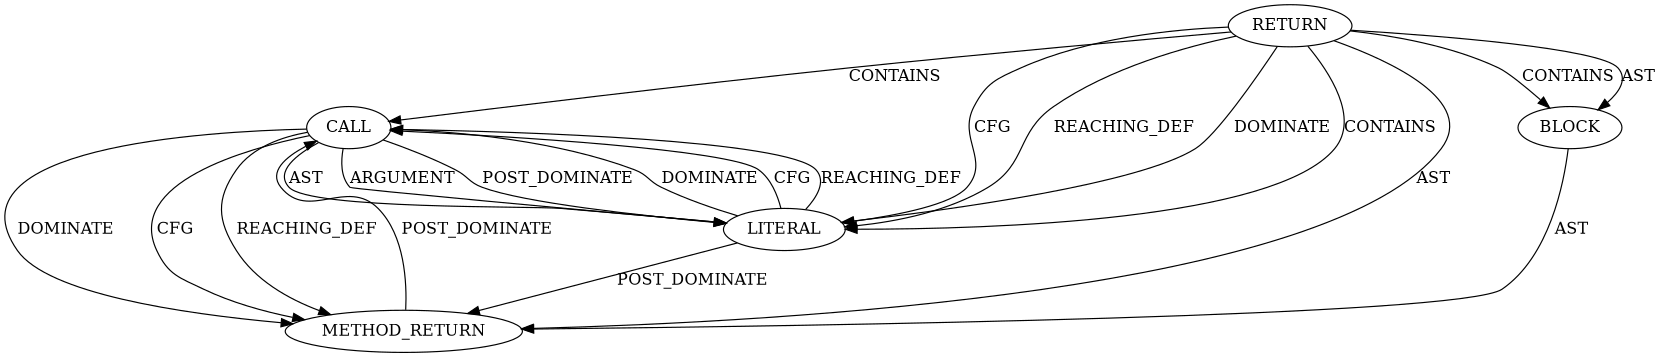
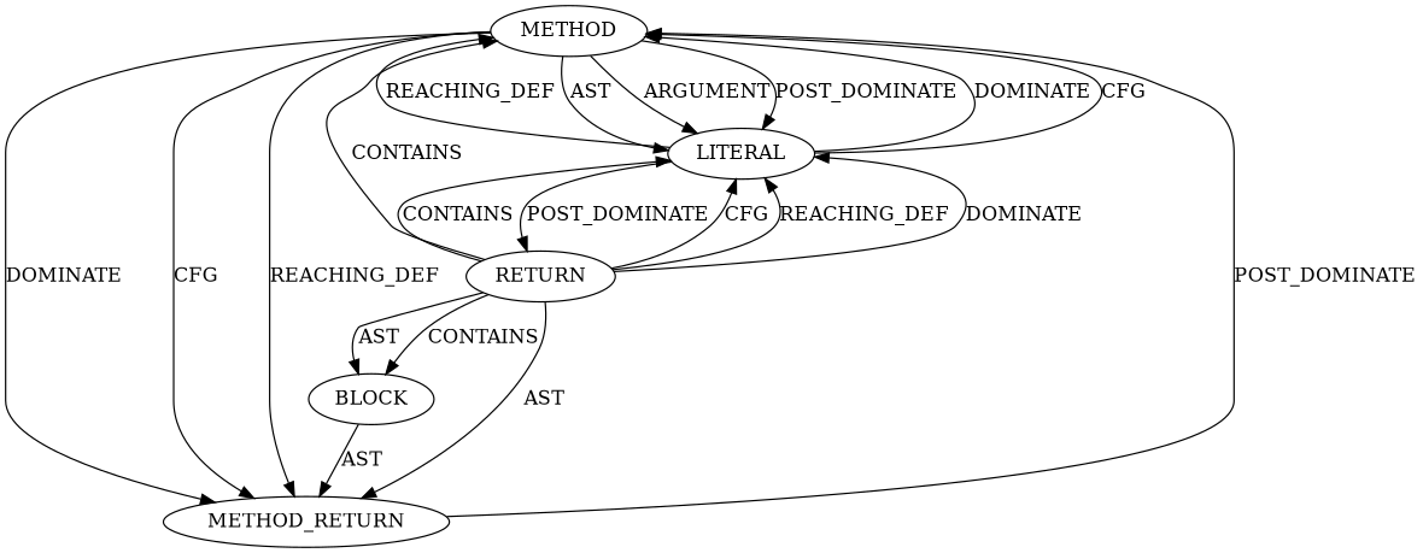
  digraph {
    node [COLUMN_NUMBER=1 LINE_NUMBER=8 ORDER=1 TYPE_FULL_NAME=void]
-   n1 [ARGUMENT_INDEX=-1 CODE="printf(\"This is a message from a harmless function.\\n\")" COLUMN_NUMBER=5 DISPATCH_TYPE=STATIC_DISPATCH LINE_NUMBER=9 METHOD_FULL_NAME=printf NAME=printf TYPE_FULL_NAME="<empty>" label=CALL]
+   n1 [ARGUMENT_INDEX=-1 CODE="printf(\"This is a message from a harmless function.\\n\")" COLUMN_NUMBER=5 DISPATCH_TYPE=STATIC_DISPATCH LINE_NUMBER=9 METHOD_FULL_NAME=printf NAME=printf TYPE_FULL_NAME="<empty>" label=METHOD]
    n2 [CODE=RET EVALUATION_STRATEGY=BY_VALUE ORDER=2 label=METHOD_RETURN]
    n3 [ARGUMENT_INDEX=1 CODE="\"This is a message from a harmless function.\\n\"" COLUMN_NUMBER=12 LINE_NUMBER=9 TYPE_FULL_NAME=char label=LITERAL]
    n4 [AST_PARENT_FULL_NAME="my-BUFFER_OVERFLOW-multi_function.c:<global>" AST_PARENT_TYPE=TYPE_DECL CODE="void printMessage() {\n    printf(\"This is a message from a harmless function.\\n\");\n}" COLUMN_NUMBER_END=1 FILENAME="my-BUFFER_OVERFLOW-multi_function.c" FULL_NAME=printMessage IS_EXTERNAL=false LINE_NUMBER_END=10 NAME=printMessage ORDER=2 SIGNATURE="void printMessage ()" label=RETURN TYPE_FULL_NAME=""]
    n5 [ARGUMENT_INDEX=-1 CODE="{\n    printf(\"This is a message from a harmless function.\\n\");\n}" COLUMN_NUMBER=21 label=BLOCK]
    n1 -> n2 [label=DOMINATE]
    n1 -> n2 [label=CFG]
    n1 -> n2 [VARIABLE="printf(\"This is a message from a harmless function.\\n\")" label=REACHING_DEF]
    n1 -> n3 [label=AST]
    n1 -> n3 [label=ARGUMENT]
    n1 -> n3 [label=POST_DOMINATE]
    n2 -> n1 [label=POST_DOMINATE]
    n3 -> n1 [label=DOMINATE]
    n3 -> n1 [label=CFG]
    n3 -> n1 [VARIABLE="\"This is a message from a harmless function.\\n\"" label=REACHING_DEF]
-   n3 -> n2 [label=POST_DOMINATE]
+   n3 -> n4 [label=POST_DOMINATE]
    n4 -> n1 [label=CONTAINS]
    n4 -> n2 [label=AST]
    n4 -> n3 [label=CFG]
    n4 -> n3 [label=REACHING_DEF]
    n4 -> n3 [label=DOMINATE]
    n4 -> n3 [label=CONTAINS]
    n4 -> n5 [label=CONTAINS]
    n4 -> n5 [label=AST]
    n5 -> n2 [label=AST]
  }
